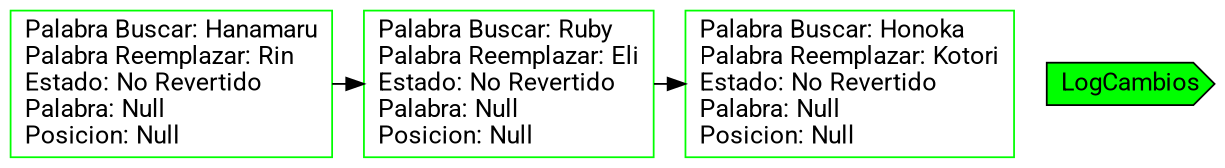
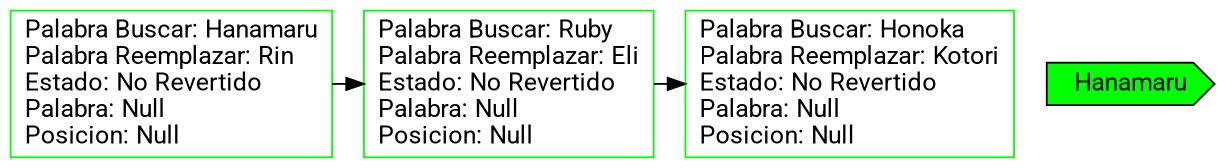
  digraph {
    fontname=Roboto
    node [color=green fontcolor=black fontname=Roboto shape=box]
    edge [fontname=Roboto]
    n1 [label="Palabra Buscar: Hanamaru\lPalabra Reemplazar: Rin\lEstado: No Revertido\lPalabra: Null\lPosicion: Null\l"]
    n2 [label="Palabra Buscar: Ruby\lPalabra Reemplazar: Eli\lEstado: No Revertido\lPalabra: Null\lPosicion: Null\l"]
    n3 [label="Palabra Buscar: Honoka\lPalabra Reemplazar: Kotori\lEstado: No Revertido\lPalabra: Null\lPosicion: Null\l"]
-   LogCambios [fillcolor=green shape=cds style=filled color=""]
+   LogCambios [fillcolor=green shape=cds style=filled label=Hanamaru color=""]
    subgraph sub_1 {
      rank=same
      n1
      n2
      n3
    }
    n1 -> n2
    n2 -> n3
  }
